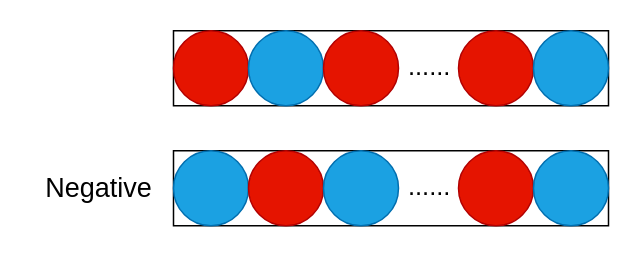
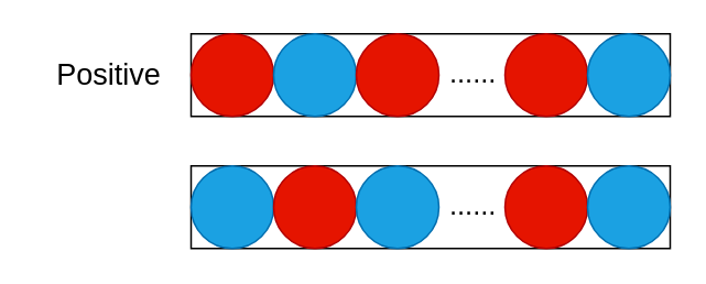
  <mxCell id="0" />
  <mxCell id="1" parent="0" />
  <mxCell id="2" value="" style="group" vertex="1" connectable="0" parent="1"><mxGeometry x="25" y="20" width="380" height="50" as="geometry" /></mxCell>
  <mxCell id="3" value="" style="group" vertex="1" connectable="0" parent="2"><mxGeometry x="90" width="290" height="50" as="geometry" /></mxCell>
  <mxCell id="4" value="&lt;font style=&quot;font-size: 17px&quot;&gt;&amp;nbsp; &amp;nbsp; &amp;nbsp; &amp;nbsp; &amp;nbsp; &amp;nbsp;......&lt;/font&gt;" style="rounded=0;whiteSpace=wrap;html=1;" vertex="1" parent="3"><mxGeometry width="290" height="50" as="geometry" /></mxCell>
  <mxCell id="5" value="" style="ellipse;whiteSpace=wrap;html=1;aspect=fixed;fillColor=#e51400;strokeColor=#B20000;fontColor=#ffffff;" vertex="1" parent="3"><mxGeometry width="50" height="50" as="geometry" /></mxCell>
  <mxCell id="6" value="" style="ellipse;whiteSpace=wrap;html=1;aspect=fixed;fillColor=#1ba1e2;strokeColor=#006EAF;fontColor=#ffffff;" vertex="1" parent="3"><mxGeometry x="50" width="50" height="50" as="geometry" /></mxCell>
  <mxCell id="7" value="" style="ellipse;whiteSpace=wrap;html=1;aspect=fixed;fillColor=#e51400;strokeColor=#B20000;fontColor=#ffffff;" vertex="1" parent="3"><mxGeometry x="100" width="50" height="50" as="geometry" /></mxCell>
  <mxCell id="8" value="" style="ellipse;whiteSpace=wrap;html=1;aspect=fixed;fillColor=#e51400;strokeColor=#B20000;fontColor=#ffffff;" vertex="1" parent="3"><mxGeometry x="190" width="50" height="50" as="geometry" /></mxCell>
  <mxCell id="9" value="" style="ellipse;whiteSpace=wrap;html=1;aspect=fixed;fillColor=#1ba1e2;strokeColor=#006EAF;fontColor=#ffffff;" vertex="1" parent="3"><mxGeometry x="240" width="50" height="50" as="geometry" /></mxCell>
+ <mxCell id="10" value="Positive" style="text;html=1;align=center;verticalAlign=middle;resizable=0;points=[];autosize=1;fontSize=18;" vertex="1" parent="2"><mxGeometry y="10" width="80" height="30" as="geometry" /></mxCell>
  <mxCell id="11" value="" style="group" vertex="1" connectable="0" parent="1"><mxGeometry x="20" y="100" width="385" height="50" as="geometry" /></mxCell>
- <mxCell id="12" value="Negative" style="text;html=1;align=center;verticalAlign=middle;resizable=0;points=[];autosize=1;fontSize=18;" vertex="1" parent="11"><mxGeometry y="10" width="90" height="30" as="geometry" /></mxCell>
  <mxCell id="13" value="&lt;font style=&quot;font-size: 17px&quot;&gt;&amp;nbsp; &amp;nbsp; &amp;nbsp; &amp;nbsp; &amp;nbsp; &amp;nbsp;......&lt;/font&gt;" style="rounded=0;whiteSpace=wrap;html=1;" vertex="1" parent="11"><mxGeometry x="95" width="290" height="50" as="geometry" /></mxCell>
  <mxCell id="14" value="" style="ellipse;whiteSpace=wrap;html=1;aspect=fixed;fillColor=#1ba1e2;strokeColor=#006EAF;fontColor=#ffffff;" vertex="1" parent="11"><mxGeometry x="95" width="50" height="50" as="geometry" /></mxCell>
  <mxCell id="15" value="" style="ellipse;whiteSpace=wrap;html=1;aspect=fixed;fillColor=#e51400;strokeColor=#B20000;fontColor=#ffffff;" vertex="1" parent="11"><mxGeometry x="145" width="50" height="50" as="geometry" /></mxCell>
  <mxCell id="16" value="" style="ellipse;whiteSpace=wrap;html=1;aspect=fixed;fillColor=#1ba1e2;strokeColor=#006EAF;fontColor=#ffffff;" vertex="1" parent="11"><mxGeometry x="195" width="50" height="50" as="geometry" /></mxCell>
  <mxCell id="17" value="" style="ellipse;whiteSpace=wrap;html=1;aspect=fixed;fillColor=#e51400;strokeColor=#B20000;fontColor=#ffffff;" vertex="1" parent="11"><mxGeometry x="285" width="50" height="50" as="geometry" /></mxCell>
  <mxCell id="18" value="" style="ellipse;whiteSpace=wrap;html=1;aspect=fixed;fillColor=#1ba1e2;strokeColor=#006EAF;fontColor=#ffffff;" vertex="1" parent="11"><mxGeometry x="335" width="50" height="50" as="geometry" /></mxCell>
